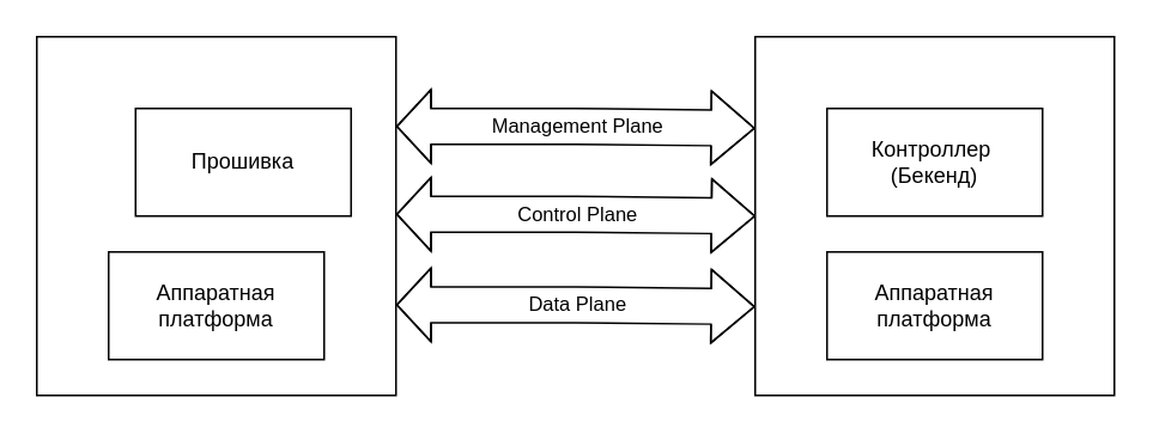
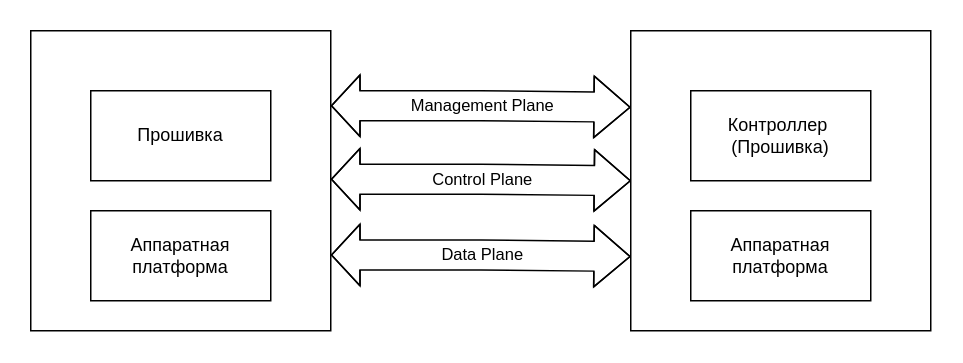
  <mxCell id="0" />
  <mxCell id="1" parent="0" />
  <mxCell id="2" value="" style="rounded=0;whiteSpace=wrap;html=1;" vertex="1" parent="1"><mxGeometry x="20" y="20" width="200" height="200" as="geometry" /></mxCell>
- <mxCell id="3" value="Прошивка" style="rounded=0;whiteSpace=wrap;html=1;" vertex="1" parent="1"><mxGeometry x="75" y="60" width="120" height="60" as="geometry" /></mxCell>
+ <mxCell id="3" value="Прошивка" style="rounded=0;whiteSpace=wrap;html=1;" vertex="1" parent="1"><mxGeometry x="60" y="60" width="120" height="60" as="geometry" /></mxCell>
  <mxCell id="4" value="Аппаратная платформа" style="rounded=0;whiteSpace=wrap;html=1;" vertex="1" parent="1"><mxGeometry x="60" y="140" width="120" height="60" as="geometry" /></mxCell>
  <mxCell id="5" value="" style="shape=flexArrow;endArrow=classic;startArrow=classic;html=1;rounded=0;exitX=1.009;exitY=0.199;exitDx=0;exitDy=0;exitPerimeter=0;entryX=0.001;entryY=0.405;entryDx=0;entryDy=0;entryPerimeter=0;width=20;endSize=7.674;" edge="1" parent="1"><mxGeometry width="100" height="100" relative="1" as="geometry"><mxPoint x="220" y="119" as="sourcePoint" /><mxPoint x="420.2" y="120" as="targetPoint" /><Array as="points"><mxPoint x="320" y="119" /></Array></mxGeometry></mxCell>
  <mxCell id="6" value="Control Plane" style="edgeLabel;html=1;align=center;verticalAlign=middle;resizable=0;points=[];" vertex="1" connectable="0" parent="5"><mxGeometry x="-0.251" y="1" relative="1" as="geometry"><mxPoint x="25" as="offset" /></mxGeometry></mxCell>
  <mxCell id="7" value="" style="rounded=0;whiteSpace=wrap;html=1;" vertex="1" parent="1"><mxGeometry x="420" y="20" width="200" height="200" as="geometry" /></mxCell>
- <mxCell id="8" value="Контроллер&amp;nbsp;&lt;div&gt;(Бекенд)&lt;/div&gt;" style="rounded=0;whiteSpace=wrap;html=1;" vertex="1" parent="1"><mxGeometry x="460" y="60" width="120" height="60" as="geometry" /></mxCell>
+ <mxCell id="8" value="Контроллер&amp;nbsp;&lt;div&gt;(Прошивка)&lt;/div&gt;" style="rounded=0;whiteSpace=wrap;html=1;" vertex="1" parent="1"><mxGeometry x="460" y="60" width="120" height="60" as="geometry" /></mxCell>
  <mxCell id="9" value="Аппаратная платформа" style="rounded=0;whiteSpace=wrap;html=1;" vertex="1" parent="1"><mxGeometry x="460" y="140" width="120" height="60" as="geometry" /></mxCell>
  <mxCell id="10" value="" style="shape=flexArrow;endArrow=classic;startArrow=classic;html=1;rounded=0;exitX=1.009;exitY=0.199;exitDx=0;exitDy=0;exitPerimeter=0;entryX=0.001;entryY=0.405;entryDx=0;entryDy=0;entryPerimeter=0;width=20;endSize=7.674;" edge="1" parent="1"><mxGeometry width="100" height="100" relative="1" as="geometry"><mxPoint x="220" y="169.5" as="sourcePoint" /><mxPoint x="420" y="170.5" as="targetPoint" /><Array as="points"><mxPoint x="320" y="169.5" /></Array></mxGeometry></mxCell>
  <mxCell id="11" value="Data Plane" style="edgeLabel;html=1;align=center;verticalAlign=middle;resizable=0;points=[];" vertex="1" connectable="0" parent="10"><mxGeometry x="-0.251" y="1" relative="1" as="geometry"><mxPoint x="25" as="offset" /></mxGeometry></mxCell>
  <mxCell id="12" value="" style="shape=flexArrow;endArrow=classic;startArrow=classic;html=1;rounded=0;exitX=1.009;exitY=0.199;exitDx=0;exitDy=0;exitPerimeter=0;entryX=0.001;entryY=0.405;entryDx=0;entryDy=0;entryPerimeter=0;width=20;endSize=7.674;" edge="1" parent="1"><mxGeometry width="100" height="100" relative="1" as="geometry"><mxPoint x="220" y="70" as="sourcePoint" /><mxPoint x="420" y="71" as="targetPoint" /><Array as="points"><mxPoint x="320" y="70" /></Array></mxGeometry></mxCell>
  <mxCell id="13" value="Management Plane" style="edgeLabel;html=1;align=center;verticalAlign=middle;resizable=0;points=[];" vertex="1" connectable="0" parent="12"><mxGeometry x="-0.251" y="1" relative="1" as="geometry"><mxPoint x="25" as="offset" /></mxGeometry></mxCell>
